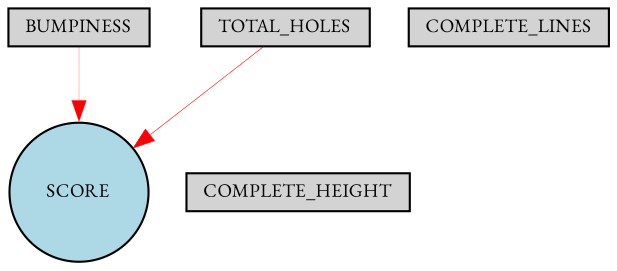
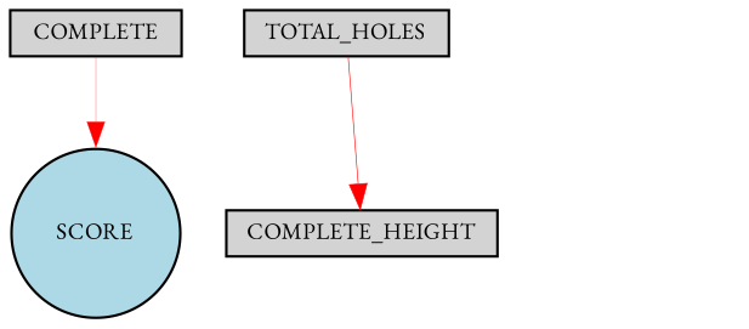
  digraph {
    fontname="EB Garamond"
    node [fillcolor=lightgray fontname="EB Garamond" fontsize=9 shape=box style=filled]
    edge [color=red fontname="EB Garamond" style=solid]
    TOTAL_HOLES [height=0.2 width=0.2]
    SCORE [fillcolor=lightblue height=0.2 shape=circle width=0.2]
-   COMPLETE_LINES [height=0.2 width=0.2]
    n4 [height=0.2 label=COMPLETE_HEIGHT width=0.2]
-   BUMPINESS [height=0.2 width=0.2]
-   TOTAL_HOLES -> SCORE [penwidth=0.2801357741508881]
+   BUMPINESS [height=0.2 width=0.2 label=COMPLETE]
+   TOTAL_HOLES -> n4 [penwidth=0.2801357741508881]
    BUMPINESS -> SCORE [penwidth=0.12273811411986386]
  }
